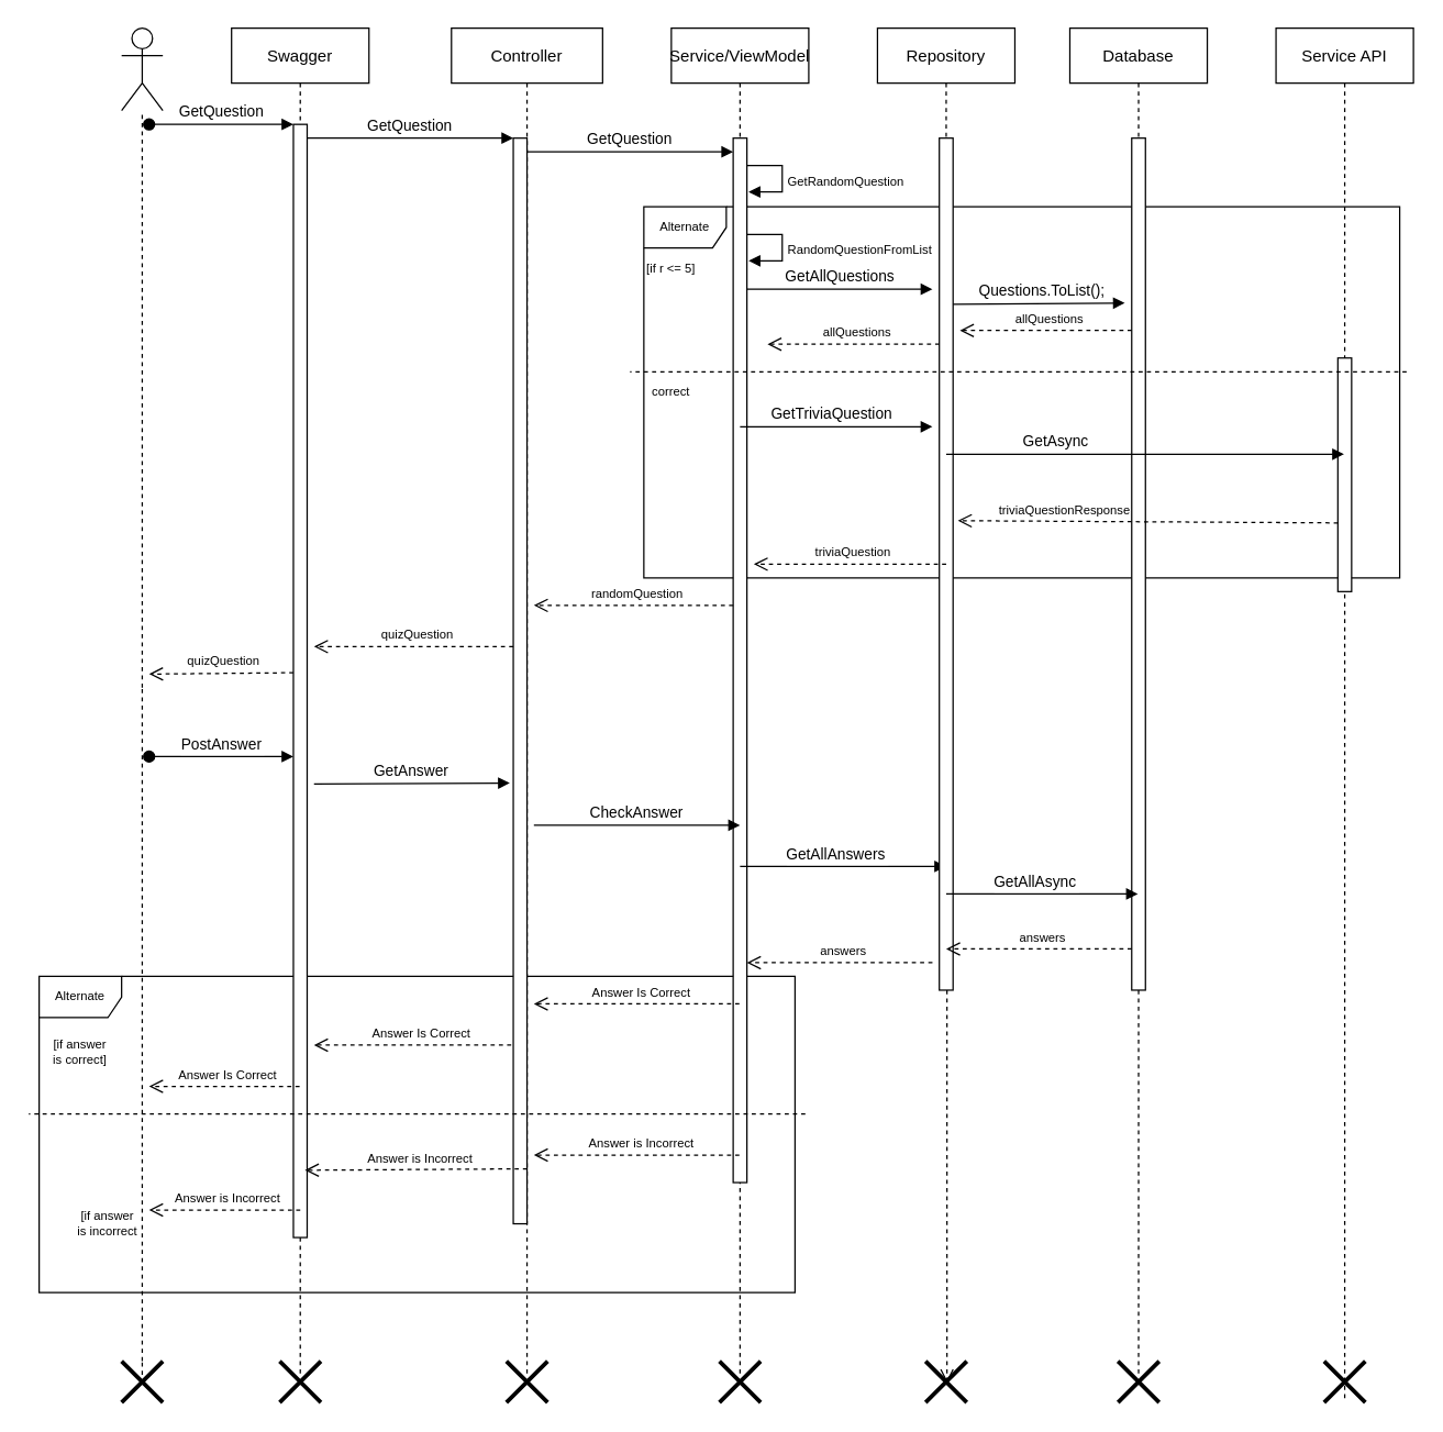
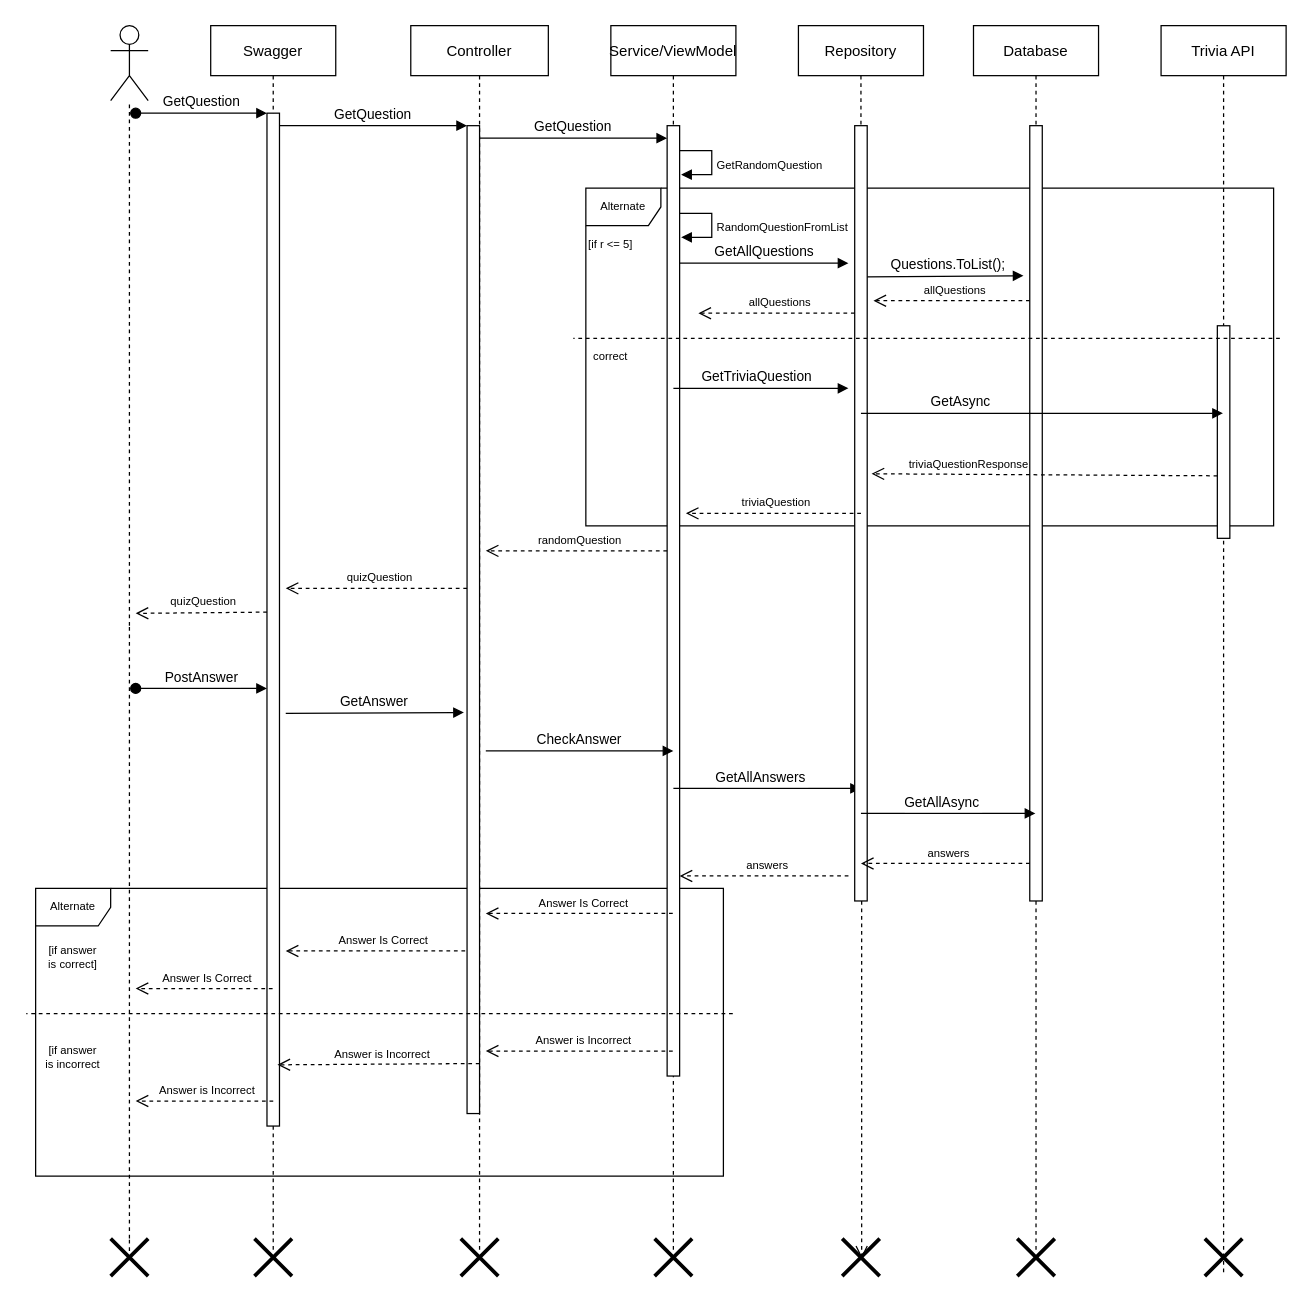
  <mxCell id="0" />
  <mxCell id="1" parent="0" />
  <mxCell id="2" value="Alternate" style="shape=umlFrame;whiteSpace=wrap;html=1;fontSize=9;" vertex="1" parent="1"><mxGeometry x="28" y="710" width="550" height="230" as="geometry" /></mxCell>
  <mxCell id="3" value="Alternate" style="shape=umlFrame;whiteSpace=wrap;html=1;fontSize=9;" vertex="1" parent="1"><mxGeometry x="468" y="150" width="550" height="270" as="geometry" /></mxCell>
  <mxCell id="4" value="Swagger" style="shape=umlLifeline;perimeter=lifelinePerimeter;container=1;collapsible=0;recursiveResize=0;rounded=0;shadow=0;strokeWidth=1;" parent="1" vertex="1"><mxGeometry x="168" y="20" width="100" height="980" as="geometry" /></mxCell>
  <mxCell id="5" value="" style="points=[];perimeter=orthogonalPerimeter;rounded=0;shadow=0;strokeWidth=1;" parent="4" vertex="1"><mxGeometry x="45" y="70" width="10" height="810" as="geometry" /></mxCell>
  <mxCell id="6" value="GetQuestion" style="verticalAlign=bottom;startArrow=oval;endArrow=block;startSize=8;shadow=0;strokeWidth=1;" parent="4" target="5" edge="1"><mxGeometry relative="1" as="geometry"><mxPoint x="-60" y="70" as="sourcePoint" /></mxGeometry></mxCell>
  <mxCell id="7" value="quizQuestion" style="html=1;verticalAlign=bottom;endArrow=open;dashed=1;endSize=8;rounded=0;fontSize=9;" edge="1" parent="4"><mxGeometry x="-0.034" relative="1" as="geometry"><mxPoint x="45" y="469" as="sourcePoint" /><mxPoint x="-60" y="470" as="targetPoint" /><mxPoint as="offset" /></mxGeometry></mxCell>
  <mxCell id="8" value="GetAnswer" style="verticalAlign=bottom;endArrow=block;shadow=0;strokeWidth=1;entryX=-0.25;entryY=0.594;entryDx=0;entryDy=0;entryPerimeter=0;" edge="1" parent="4" target="11"><mxGeometry relative="1" as="geometry"><mxPoint x="60" y="550" as="sourcePoint" /><mxPoint x="195" y="550.0" as="targetPoint" /></mxGeometry></mxCell>
  <mxCell id="9" value="Answer Is Correct" style="html=1;verticalAlign=bottom;endArrow=open;dashed=1;endSize=8;rounded=0;fontSize=9;" edge="1" parent="4"><mxGeometry x="-0.034" relative="1" as="geometry"><mxPoint x="209.5" y="740" as="sourcePoint" /><mxPoint x="60" y="740" as="targetPoint" /><mxPoint as="offset" /></mxGeometry></mxCell>
  <mxCell id="10" value="Controller" style="shape=umlLifeline;perimeter=lifelinePerimeter;container=1;collapsible=0;recursiveResize=0;rounded=0;shadow=0;strokeWidth=1;" parent="1" vertex="1"><mxGeometry x="328" y="20" width="110" height="980" as="geometry" /></mxCell>
  <mxCell id="11" value="" style="points=[];perimeter=orthogonalPerimeter;rounded=0;shadow=0;strokeWidth=1;" parent="10" vertex="1"><mxGeometry x="45" y="80" width="10" height="790" as="geometry" /></mxCell>
  <mxCell id="12" value="GetQuestion" style="verticalAlign=bottom;endArrow=block;entryX=0;entryY=0;shadow=0;strokeWidth=1;" edge="1" parent="10"><mxGeometry relative="1" as="geometry"><mxPoint x="55" y="90.0" as="sourcePoint" /><mxPoint x="205" y="90.0" as="targetPoint" /><mxPoint as="offset" /></mxGeometry></mxCell>
  <mxCell id="13" value="Answer is Incorrect" style="html=1;verticalAlign=bottom;endArrow=open;dashed=1;endSize=8;rounded=0;fontSize=9;entryX=0.534;entryY=0.848;entryDx=0;entryDy=0;entryPerimeter=0;" edge="1" parent="10" target="4"><mxGeometry x="-0.034" relative="1" as="geometry"><mxPoint x="55.0" y="830.0" as="sourcePoint" /><mxPoint x="-94.5" y="830.0" as="targetPoint" /><mxPoint as="offset" /></mxGeometry></mxCell>
  <mxCell id="14" value="GetQuestion" style="verticalAlign=bottom;endArrow=block;entryX=0;entryY=0;shadow=0;strokeWidth=1;" parent="1" source="5" target="11" edge="1"><mxGeometry relative="1" as="geometry"><mxPoint x="323" y="100" as="sourcePoint" /></mxGeometry></mxCell>
  <mxCell id="15" value="Service/ViewModel" style="shape=umlLifeline;perimeter=lifelinePerimeter;container=1;collapsible=0;recursiveResize=0;rounded=0;shadow=0;strokeWidth=1;" vertex="1" parent="1"><mxGeometry x="488" y="20" width="100" height="980" as="geometry" /></mxCell>
  <mxCell id="16" value="" style="points=[];perimeter=orthogonalPerimeter;rounded=0;shadow=0;strokeWidth=1;" vertex="1" parent="15"><mxGeometry x="45" y="80" width="10" height="760" as="geometry" /></mxCell>
  <mxCell id="17" value="&lt;font style=&quot;font-size: 9px;&quot;&gt;RandomQuestionFromList&lt;/font&gt;" style="edgeStyle=orthogonalEdgeStyle;html=1;align=left;spacingLeft=2;endArrow=block;rounded=0;entryX=1.049;entryY=0.485;entryDx=0;entryDy=0;entryPerimeter=0;exitX=0.927;exitY=0.006;exitDx=0;exitDy=0;exitPerimeter=0;" edge="1" parent="15"><mxGeometry x="0.066" relative="1" as="geometry"><mxPoint x="55" y="150.13" as="sourcePoint" /><Array as="points"><mxPoint x="80.73" y="149.89" /><mxPoint x="80.73" y="169.89" /><mxPoint x="55.73" y="169.89" /></Array><mxPoint x="56.22" y="169.29" as="targetPoint" /><mxPoint as="offset" /></mxGeometry></mxCell>
  <mxCell id="18" value="&lt;font style=&quot;font-size: 9px;&quot;&gt;GetRandomQuestion&lt;/font&gt;" style="edgeStyle=orthogonalEdgeStyle;html=1;align=left;spacingLeft=2;endArrow=block;rounded=0;entryX=1.049;entryY=0.485;entryDx=0;entryDy=0;entryPerimeter=0;exitX=0.927;exitY=0.006;exitDx=0;exitDy=0;exitPerimeter=0;" edge="1" parent="15"><mxGeometry x="0.066" relative="1" as="geometry"><mxPoint x="55" y="100.02" as="sourcePoint" /><Array as="points"><mxPoint x="80.73" y="99.78" /><mxPoint x="80.73" y="119.78" /><mxPoint x="55.73" y="119.78" /></Array><mxPoint x="56.22" y="119.18" as="targetPoint" /><mxPoint as="offset" /></mxGeometry></mxCell>
  <mxCell id="19" value="randomQuestion" style="html=1;verticalAlign=bottom;endArrow=open;dashed=1;endSize=8;rounded=0;fontSize=9;" edge="1" parent="15"><mxGeometry x="-0.034" relative="1" as="geometry"><mxPoint x="45.0" y="420" as="sourcePoint" /><mxPoint x="-100" y="420" as="targetPoint" /><mxPoint as="offset" /></mxGeometry></mxCell>
  <mxCell id="20" value="CheckAnswer" style="verticalAlign=bottom;endArrow=block;shadow=0;strokeWidth=1;" edge="1" parent="15"><mxGeometry relative="1" as="geometry"><mxPoint x="-100" y="580" as="sourcePoint" /><mxPoint x="50" y="580" as="targetPoint" /></mxGeometry></mxCell>
  <mxCell id="21" value="GetAllAnswers" style="verticalAlign=bottom;endArrow=block;shadow=0;strokeWidth=1;" edge="1" parent="15"><mxGeometry x="-0.067" relative="1" as="geometry"><mxPoint x="50" y="610" as="sourcePoint" /><mxPoint x="200" y="610" as="targetPoint" /><mxPoint as="offset" /></mxGeometry></mxCell>
  <mxCell id="22" value="answers" style="html=1;verticalAlign=bottom;endArrow=open;dashed=1;endSize=8;rounded=0;fontSize=9;" edge="1" parent="15"><mxGeometry x="-0.034" relative="1" as="geometry"><mxPoint x="190" y="680" as="sourcePoint" /><mxPoint x="55" y="680" as="targetPoint" /><mxPoint as="offset" /></mxGeometry></mxCell>
  <mxCell id="23" value="correct" style="text;html=1;strokeColor=none;fillColor=none;align=center;verticalAlign=middle;whiteSpace=wrap;rounded=0;fontSize=9;" vertex="1" parent="15"><mxGeometry x="-20" y="250" width="40" height="30" as="geometry" /></mxCell>
  <mxCell id="24" value="Answer Is Correct" style="html=1;verticalAlign=bottom;endArrow=open;dashed=1;endSize=8;rounded=0;fontSize=9;" edge="1" parent="15" source="15"><mxGeometry x="-0.034" relative="1" as="geometry"><mxPoint x="-60" y="710" as="sourcePoint" /><mxPoint x="-100" y="710" as="targetPoint" /><mxPoint as="offset" /></mxGeometry></mxCell>
  <mxCell id="25" value="Repository" style="shape=umlLifeline;perimeter=lifelinePerimeter;container=1;collapsible=0;recursiveResize=0;rounded=0;shadow=0;strokeWidth=1;" vertex="1" parent="1"><mxGeometry x="638" y="20" width="100" height="700" as="geometry" /></mxCell>
  <mxCell id="26" value="" style="points=[];perimeter=orthogonalPerimeter;rounded=0;shadow=0;strokeWidth=1;" vertex="1" parent="25"><mxGeometry x="45" y="80" width="10" height="620" as="geometry" /></mxCell>
  <mxCell id="27" value="GetAllQuestions" style="verticalAlign=bottom;endArrow=block;shadow=0;strokeWidth=1;" edge="1" parent="25"><mxGeometry relative="1" as="geometry"><mxPoint x="-95.0" y="190.0" as="sourcePoint" /><mxPoint x="40" y="190" as="targetPoint" /><mxPoint as="offset" /></mxGeometry></mxCell>
  <mxCell id="28" value="Questions.ToList();" style="verticalAlign=bottom;endArrow=block;shadow=0;strokeWidth=1;" edge="1" parent="25"><mxGeometry x="0.04" relative="1" as="geometry"><mxPoint x="55" y="200.96" as="sourcePoint" /><mxPoint x="180" y="200" as="targetPoint" /><mxPoint as="offset" /></mxGeometry></mxCell>
  <mxCell id="29" value="Database" style="shape=umlLifeline;perimeter=lifelinePerimeter;container=1;collapsible=0;recursiveResize=0;rounded=0;shadow=0;strokeWidth=1;" vertex="1" parent="1"><mxGeometry x="778" y="20" width="100" height="980" as="geometry" /></mxCell>
  <mxCell id="30" value="" style="points=[];perimeter=orthogonalPerimeter;rounded=0;shadow=0;strokeWidth=1;" vertex="1" parent="29"><mxGeometry x="45" y="80" width="10" height="620" as="geometry" /></mxCell>
  <mxCell id="31" value="" style="shape=umlActor;verticalLabelPosition=bottom;verticalAlign=top;html=1;outlineConnect=0;" vertex="1" parent="1"><mxGeometry x="88" y="20" width="30" height="60" as="geometry" /></mxCell>
  <mxCell id="32" value="" style="endArrow=none;dashed=1;html=1;rounded=0;startArrow=none;" edge="1" parent="1" source="62" target="31"><mxGeometry width="50" height="50" relative="1" as="geometry"><mxPoint x="103" y="1000" as="sourcePoint" /><mxPoint x="108" y="100" as="targetPoint" /></mxGeometry></mxCell>
  <mxCell id="33" value="[if r &amp;lt;= 5]" style="text;html=1;strokeColor=none;fillColor=none;align=center;verticalAlign=middle;whiteSpace=wrap;rounded=0;fontSize=9;" vertex="1" parent="1"><mxGeometry x="468" y="180" width="40" height="30" as="geometry" /></mxCell>
  <mxCell id="34" value="allQuestions" style="html=1;verticalAlign=bottom;endArrow=open;dashed=1;endSize=8;rounded=0;fontSize=9;" edge="1" parent="1"><mxGeometry x="-0.04" relative="1" as="geometry"><mxPoint x="823" y="240" as="sourcePoint" /><mxPoint x="698" y="240" as="targetPoint" /><mxPoint as="offset" /></mxGeometry></mxCell>
  <mxCell id="35" value="allQuestions" style="html=1;verticalAlign=bottom;endArrow=open;dashed=1;endSize=8;rounded=0;fontSize=9;" edge="1" parent="1"><mxGeometry x="-0.04" relative="1" as="geometry"><mxPoint x="683" y="250" as="sourcePoint" /><mxPoint x="558" y="250" as="targetPoint" /><mxPoint as="offset" /></mxGeometry></mxCell>
- <mxCell id="36" value="Service API" style="shape=umlLifeline;perimeter=lifelinePerimeter;container=1;collapsible=0;recursiveResize=0;rounded=0;shadow=0;strokeWidth=1;" vertex="1" parent="1"><mxGeometry x="928" y="20" width="100" height="1000" as="geometry" /></mxCell>
+ <mxCell id="36" value="Trivia API" style="shape=umlLifeline;perimeter=lifelinePerimeter;container=1;collapsible=0;recursiveResize=0;rounded=0;shadow=0;strokeWidth=1;" vertex="1" parent="1"><mxGeometry x="928" y="20" width="100" height="1000" as="geometry" /></mxCell>
  <mxCell id="37" value="" style="points=[];perimeter=orthogonalPerimeter;rounded=0;shadow=0;strokeWidth=1;" vertex="1" parent="36"><mxGeometry x="45" y="240" width="10" height="170" as="geometry" /></mxCell>
  <mxCell id="38" value="triviaQuestionResponse" style="html=1;verticalAlign=bottom;endArrow=open;dashed=1;endSize=8;rounded=0;fontSize=9;entryX=1.35;entryY=0.449;entryDx=0;entryDy=0;entryPerimeter=0;" edge="1" parent="36" target="26"><mxGeometry x="0.44" relative="1" as="geometry"><mxPoint x="45" y="360" as="sourcePoint" /><mxPoint x="-80" y="360" as="targetPoint" /><mxPoint as="offset" /></mxGeometry></mxCell>
  <mxCell id="39" value="" style="shape=umlDestroy;whiteSpace=wrap;html=1;strokeWidth=3;fontSize=9;" vertex="1" parent="36"><mxGeometry x="35" y="970" width="30" height="30" as="geometry" /></mxCell>
  <mxCell id="40" value="GetTriviaQuestion" style="verticalAlign=bottom;endArrow=block;shadow=0;strokeWidth=1;" edge="1" parent="1"><mxGeometry x="-0.037" relative="1" as="geometry"><mxPoint x="538" y="310" as="sourcePoint" /><mxPoint x="678" y="310" as="targetPoint" /><mxPoint as="offset" /></mxGeometry></mxCell>
  <mxCell id="41" value="GetAsync" style="verticalAlign=bottom;endArrow=block;shadow=0;strokeWidth=1;" edge="1" parent="1" target="36"><mxGeometry x="-0.447" relative="1" as="geometry"><mxPoint x="688" y="330" as="sourcePoint" /><mxPoint x="823" y="330" as="targetPoint" /><mxPoint as="offset" /></mxGeometry></mxCell>
  <mxCell id="42" value="quizQuestion" style="html=1;verticalAlign=bottom;endArrow=open;dashed=1;endSize=8;rounded=0;fontSize=9;" edge="1" parent="1"><mxGeometry x="-0.034" relative="1" as="geometry"><mxPoint x="373" y="470" as="sourcePoint" /><mxPoint x="228" y="470" as="targetPoint" /><mxPoint as="offset" /></mxGeometry></mxCell>
  <mxCell id="43" value="PostAnswer" style="verticalAlign=bottom;startArrow=oval;endArrow=block;startSize=8;shadow=0;strokeWidth=1;" edge="1" parent="1"><mxGeometry relative="1" as="geometry"><mxPoint x="108" y="550" as="sourcePoint" /><mxPoint x="213" y="550" as="targetPoint" /></mxGeometry></mxCell>
  <mxCell id="44" value="triviaQuestion" style="html=1;verticalAlign=bottom;endArrow=open;dashed=1;endSize=8;rounded=0;fontSize=9;" edge="1" parent="1"><mxGeometry x="-0.034" relative="1" as="geometry"><mxPoint x="688" y="410" as="sourcePoint" /><mxPoint x="548" y="410" as="targetPoint" /><mxPoint as="offset" /></mxGeometry></mxCell>
  <mxCell id="45" value="" style="html=1;verticalAlign=bottom;endArrow=open;dashed=1;endSize=8;rounded=0;fontSize=9;entryX=0.519;entryY=0.533;entryDx=0;entryDy=0;entryPerimeter=0;startArrow=none;" edge="1" parent="1" source="64" target="60"><mxGeometry x="-0.034" relative="1" as="geometry"><mxPoint x="688" y="410" as="sourcePoint" /><mxPoint x="688" y="990" as="targetPoint" /><mxPoint as="offset" /></mxGeometry></mxCell>
  <mxCell id="46" value="GetAllAsync" style="verticalAlign=bottom;endArrow=block;shadow=0;strokeWidth=1;" edge="1" parent="1" target="29"><mxGeometry x="-0.067" relative="1" as="geometry"><mxPoint x="688" y="650" as="sourcePoint" /><mxPoint x="818" y="650" as="targetPoint" /><mxPoint as="offset" /></mxGeometry></mxCell>
  <mxCell id="47" value="answers" style="html=1;verticalAlign=bottom;endArrow=open;dashed=1;endSize=8;rounded=0;fontSize=9;" edge="1" parent="1"><mxGeometry x="-0.034" relative="1" as="geometry"><mxPoint x="823" y="690" as="sourcePoint" /><mxPoint x="688" y="690" as="targetPoint" /><mxPoint as="offset" /></mxGeometry></mxCell>
  <mxCell id="48" value="" style="endArrow=none;dashed=1;html=1;rounded=0;fontSize=9;" edge="1" parent="1"><mxGeometry width="50" height="50" relative="1" as="geometry"><mxPoint x="1023" y="270" as="sourcePoint" /><mxPoint x="458" y="270" as="targetPoint" /></mxGeometry></mxCell>
  <mxCell id="49" value="[if answer&lt;br&gt;is correct]" style="text;html=1;strokeColor=none;fillColor=none;align=center;verticalAlign=middle;whiteSpace=wrap;rounded=0;fontSize=9;" vertex="1" parent="1"><mxGeometry x="28" y="750" width="60" height="30" as="geometry" /></mxCell>
  <mxCell id="50" value="Answer Is Correct" style="html=1;verticalAlign=bottom;endArrow=open;dashed=1;endSize=8;rounded=0;fontSize=9;" edge="1" parent="1"><mxGeometry x="-0.034" relative="1" as="geometry"><mxPoint x="217.5" y="790" as="sourcePoint" /><mxPoint x="108" y="790" as="targetPoint" /><mxPoint as="offset" /></mxGeometry></mxCell>
  <mxCell id="51" value="Answer is Incorrect" style="html=1;verticalAlign=bottom;endArrow=open;dashed=1;endSize=8;rounded=0;fontSize=9;" edge="1" parent="1"><mxGeometry x="-0.034" relative="1" as="geometry"><mxPoint x="537.5" y="840" as="sourcePoint" /><mxPoint x="388" y="840" as="targetPoint" /><mxPoint as="offset" /></mxGeometry></mxCell>
  <mxCell id="52" value="Answer is Incorrect" style="html=1;verticalAlign=bottom;endArrow=open;dashed=1;endSize=8;rounded=0;fontSize=9;" edge="1" parent="1"><mxGeometry x="-0.034" relative="1" as="geometry"><mxPoint x="218" y="880" as="sourcePoint" /><mxPoint x="108" y="880" as="targetPoint" /><mxPoint as="offset" /></mxGeometry></mxCell>
  <mxCell id="53" value="" style="endArrow=none;dashed=1;html=1;rounded=0;fontSize=9;" edge="1" parent="1"><mxGeometry width="50" height="50" relative="1" as="geometry"><mxPoint x="585.5" y="810" as="sourcePoint" /><mxPoint x="20.5" y="810" as="targetPoint" /></mxGeometry></mxCell>
- <mxCell id="54" value="[if answer&lt;br&gt;is incorrect" style="text;html=1;strokeColor=none;fillColor=none;align=center;verticalAlign=middle;whiteSpace=wrap;rounded=0;fontSize=9;" vertex="1" parent="1"><mxGeometry x="48" y="875" width="60" height="30" as="geometry" /></mxCell>
+ <mxCell id="54" value="[if answer&lt;br&gt;is incorrect" style="text;html=1;strokeColor=none;fillColor=none;align=center;verticalAlign=middle;whiteSpace=wrap;rounded=0;fontSize=9;" vertex="1" parent="1"><mxGeometry x="28" y="830" width="60" height="30" as="geometry" /></mxCell>
  <mxCell id="55" value="" style="shape=umlDestroy;whiteSpace=wrap;html=1;strokeWidth=3;fontSize=9;" vertex="1" parent="1"><mxGeometry x="88" y="990" width="30" height="30" as="geometry" /></mxCell>
  <mxCell id="56" value="" style="endArrow=none;dashed=1;html=1;rounded=0;" edge="1" parent="1" target="55"><mxGeometry width="50" height="50" relative="1" as="geometry"><mxPoint x="103" y="1000" as="sourcePoint" /><mxPoint x="103" y="80" as="targetPoint" /></mxGeometry></mxCell>
  <mxCell id="57" value="" style="shape=umlDestroy;whiteSpace=wrap;html=1;strokeWidth=3;fontSize=9;" vertex="1" parent="1"><mxGeometry x="203" y="990" width="30" height="30" as="geometry" /></mxCell>
  <mxCell id="58" value="" style="shape=umlDestroy;whiteSpace=wrap;html=1;strokeWidth=3;fontSize=9;" vertex="1" parent="1"><mxGeometry x="368" y="990" width="30" height="30" as="geometry" /></mxCell>
  <mxCell id="59" value="" style="shape=umlDestroy;whiteSpace=wrap;html=1;strokeWidth=3;fontSize=9;" vertex="1" parent="1"><mxGeometry x="523" y="990" width="30" height="30" as="geometry" /></mxCell>
  <mxCell id="60" value="" style="shape=umlDestroy;whiteSpace=wrap;html=1;strokeWidth=3;fontSize=9;" vertex="1" parent="1"><mxGeometry x="673" y="990" width="30" height="30" as="geometry" /></mxCell>
  <mxCell id="61" value="" style="shape=umlDestroy;whiteSpace=wrap;html=1;strokeWidth=3;fontSize=9;" vertex="1" parent="1"><mxGeometry x="813" y="990" width="30" height="30" as="geometry" /></mxCell>
  <mxCell id="62" value="" style="points=[];perimeter=orthogonalPerimeter;rounded=0;shadow=0;strokeWidth=1;" vertex="1" parent="1"><mxGeometry x="98" y="500" width="10" as="geometry" /></mxCell>
  <mxCell id="63" value="" style="endArrow=none;dashed=1;html=1;rounded=0;startArrow=none;" edge="1" parent="1" source="55" target="62"><mxGeometry width="50" height="50" relative="1" as="geometry"><mxPoint x="103" y="990" as="sourcePoint" /><mxPoint x="103" y="80" as="targetPoint" /></mxGeometry></mxCell>
  <mxCell id="64" value="" style="points=[];perimeter=orthogonalPerimeter;rounded=0;shadow=0;strokeWidth=1;" vertex="1" parent="1"><mxGeometry x="683" y="720" width="10" as="geometry" /></mxCell>
